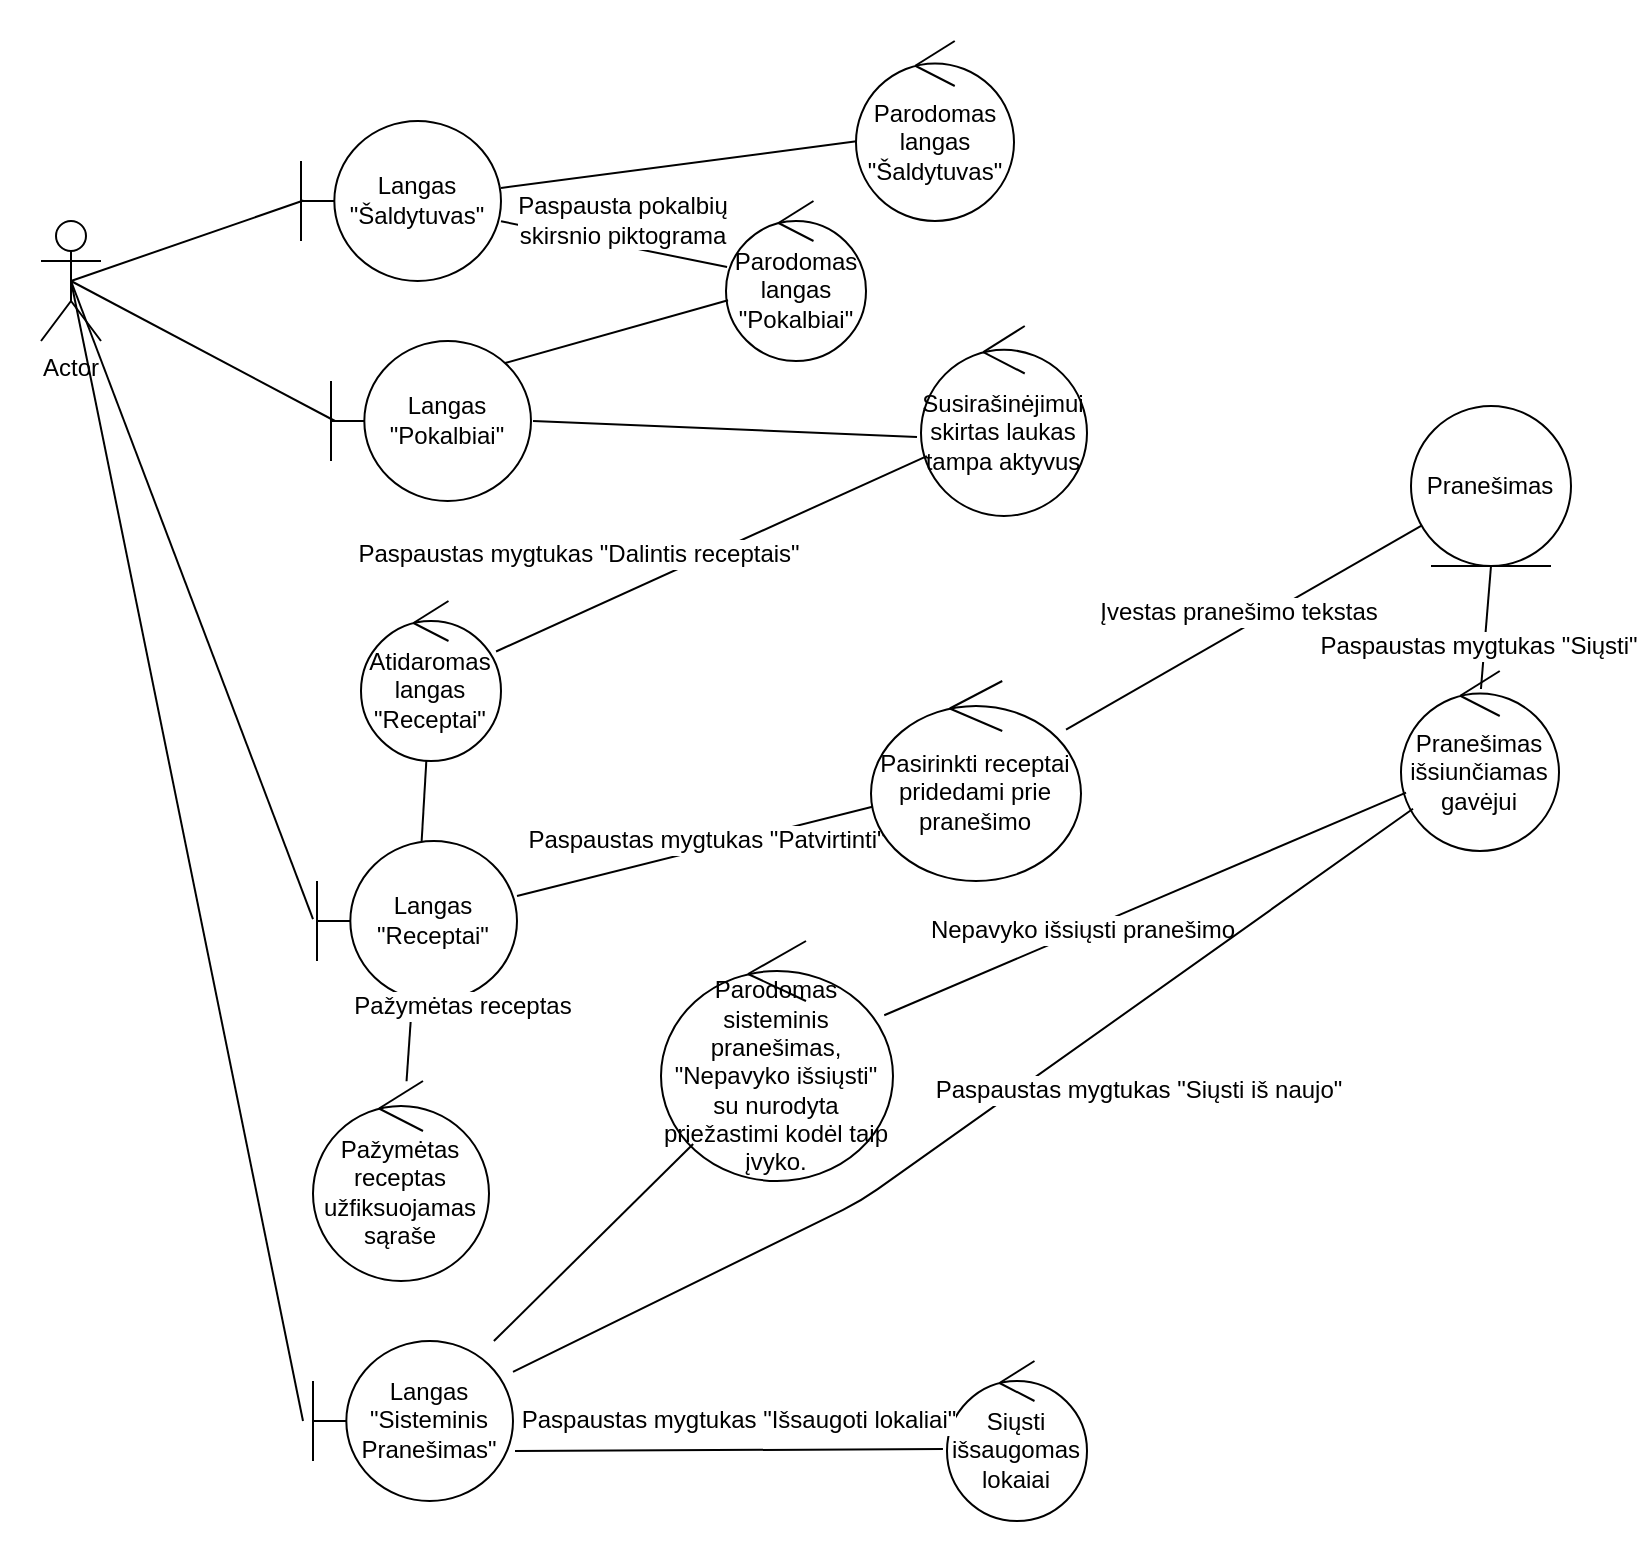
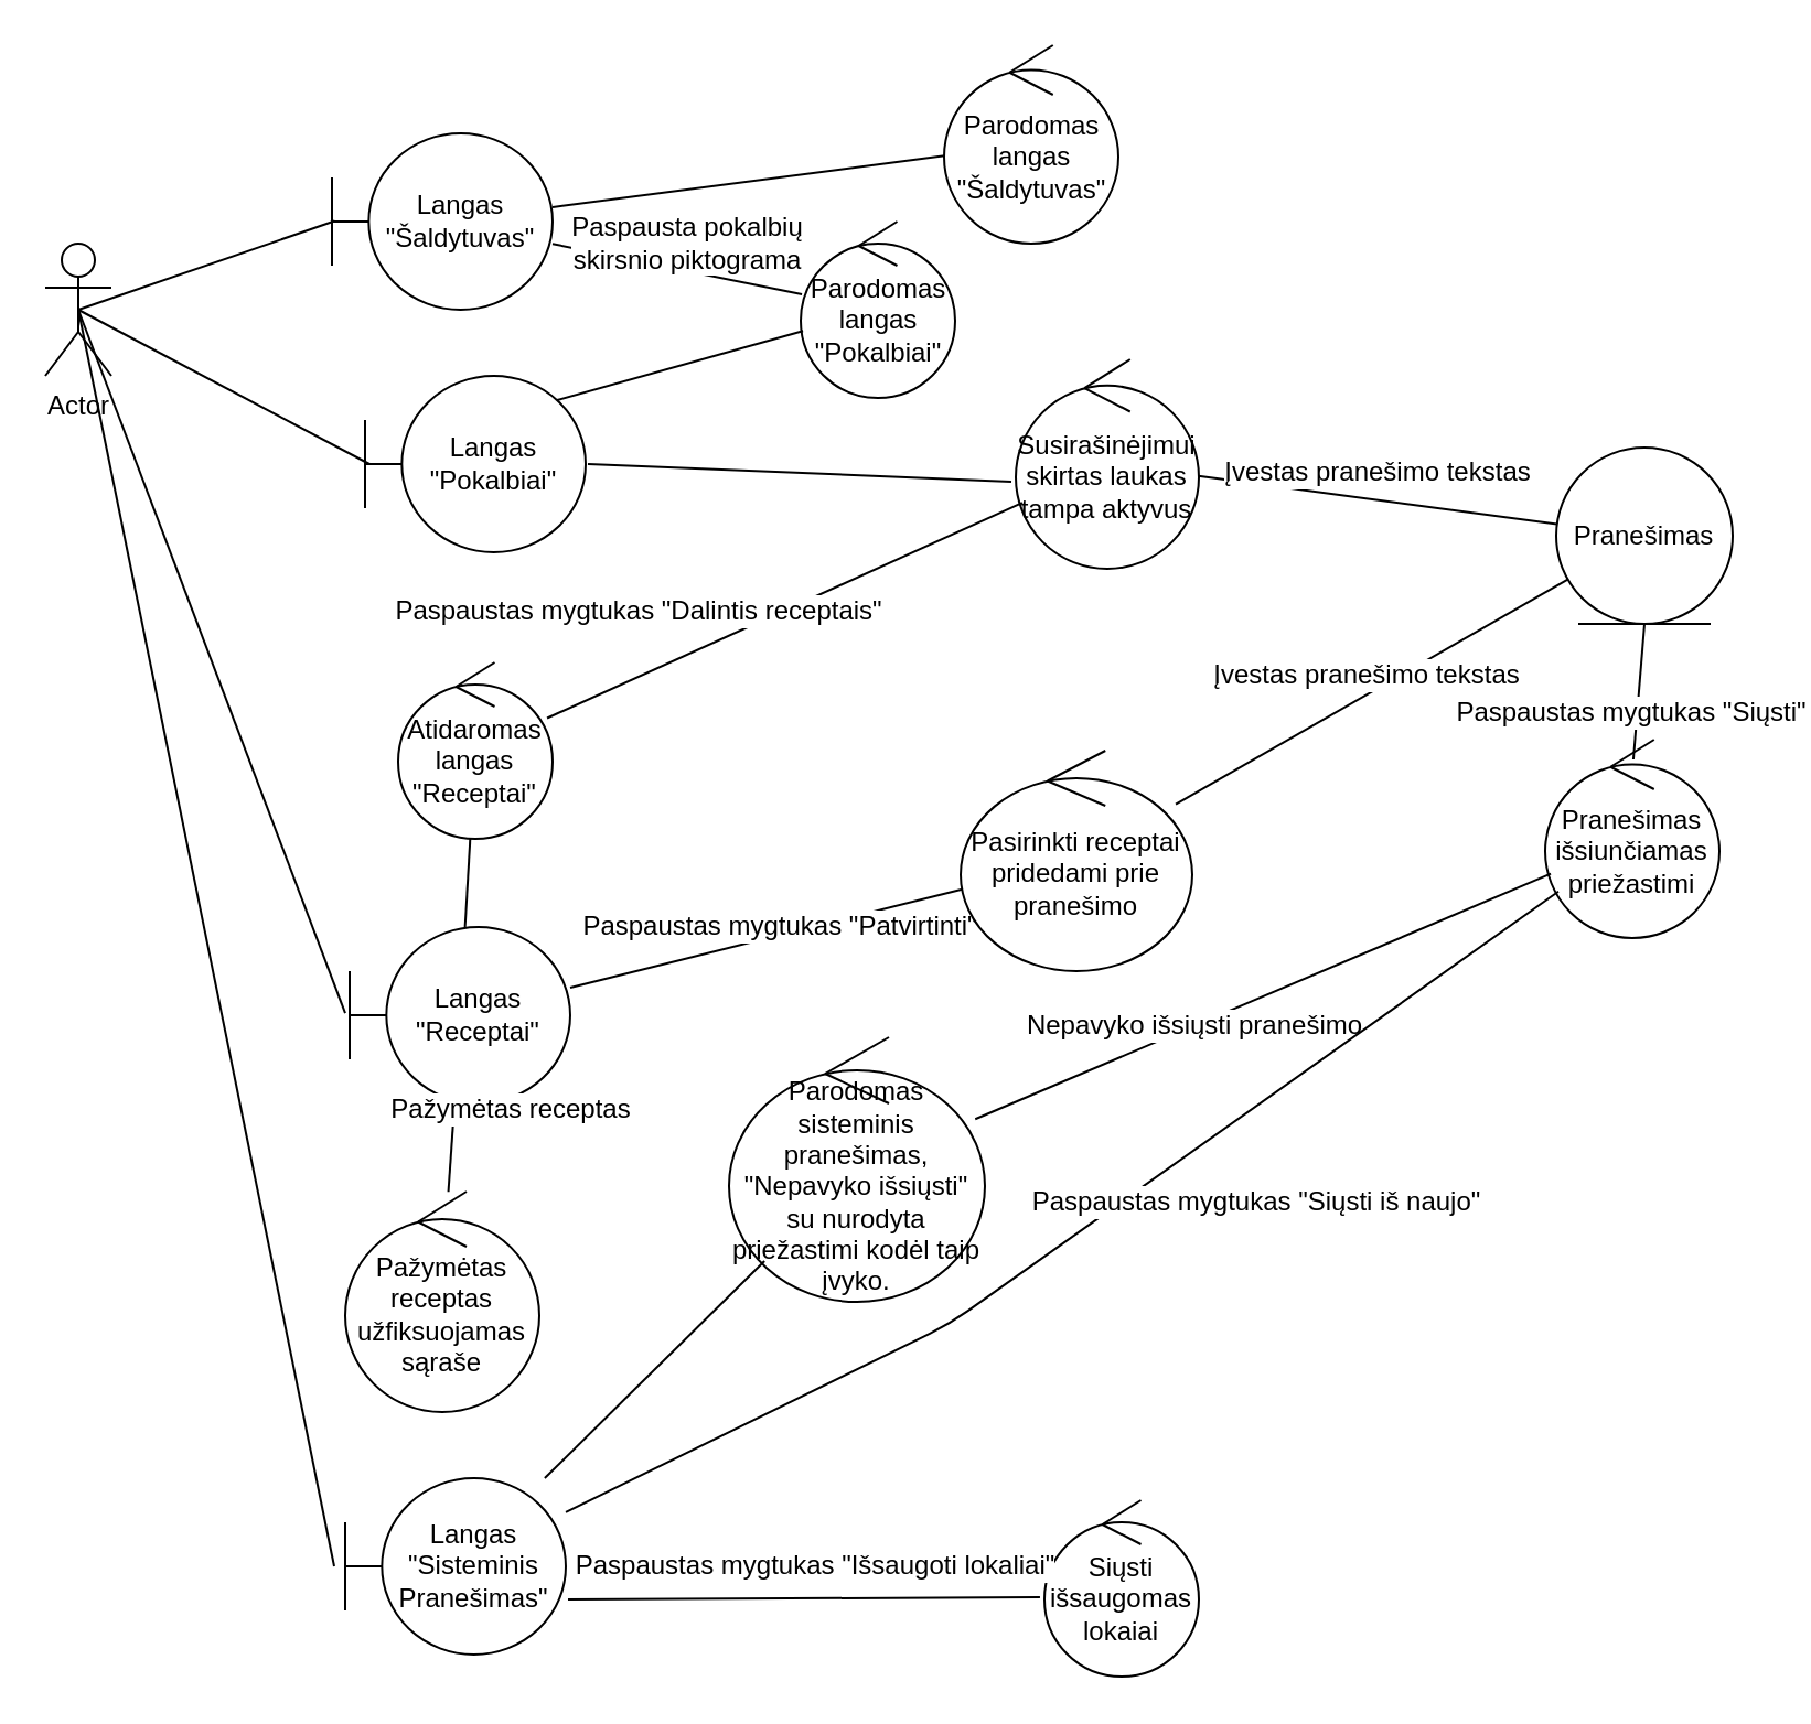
  <mxCell id="0" />
  <mxCell id="1" parent="0" />
  <mxCell id="2" value="Actor" style="shape=umlActor;verticalLabelPosition=bottom;labelBackgroundColor=#ffffff;verticalAlign=top;html=1;outlineConnect=0;" parent="1" vertex="1"><mxGeometry x="20" y="110" width="30" height="60" as="geometry" /></mxCell>
  <mxCell id="3" value="Langas &quot;Šaldytuvas&quot;" style="shape=umlBoundary;whiteSpace=wrap;html=1;" parent="1" vertex="1"><mxGeometry x="150" y="60" width="100" height="80" as="geometry" /></mxCell>
  <mxCell id="4" value="" style="endArrow=none;html=1;exitX=0.5;exitY=0.5;exitDx=0;exitDy=0;exitPerimeter=0;entryX=0.012;entryY=0.497;entryDx=0;entryDy=0;entryPerimeter=0;" parent="1" source="2" target="3" edge="1"><mxGeometry width="50" height="50" relative="1" as="geometry"><mxPoint x="20" y="260" as="sourcePoint" /><mxPoint x="70" y="210" as="targetPoint" /></mxGeometry></mxCell>
  <mxCell id="5" value="Parodomas langas &quot;Pokalbiai&quot;" style="ellipse;shape=umlControl;whiteSpace=wrap;html=1;" parent="1" vertex="1"><mxGeometry x="362.5" y="100" width="70" height="80" as="geometry" /></mxCell>
  <mxCell id="6" value="" style="endArrow=none;html=1;" parent="1" source="3" target="5" edge="1"><mxGeometry width="50" height="50" relative="1" as="geometry"><mxPoint x="20" y="260" as="sourcePoint" /><mxPoint x="70" y="210" as="targetPoint" /></mxGeometry></mxCell>
  <mxCell id="7" value="Paspausta pokalbių &lt;br&gt;skirsnio piktograma" style="text;html=1;resizable=0;points=[];align=center;verticalAlign=middle;labelBackgroundColor=#ffffff;" parent="6" vertex="1" connectable="0"><mxGeometry x="-0.24" y="-3" relative="1" as="geometry"><mxPoint x="17.5" y="-12" as="offset" /></mxGeometry></mxCell>
  <mxCell id="8" value="Langas &quot;Pokalbiai&quot;" style="shape=umlBoundary;whiteSpace=wrap;html=1;" parent="1" vertex="1"><mxGeometry x="165" y="170" width="100" height="80" as="geometry" /></mxCell>
  <mxCell id="9" value="" style="endArrow=none;html=1;exitX=0.87;exitY=0.138;exitDx=0;exitDy=0;exitPerimeter=0;" parent="1" source="8" target="5" edge="1"><mxGeometry width="50" height="50" relative="1" as="geometry"><mxPoint x="330" y="310" as="sourcePoint" /><mxPoint x="70" y="380" as="targetPoint" /></mxGeometry></mxCell>
  <mxCell id="10" value="" style="endArrow=none;html=1;entryX=0.02;entryY=0.5;entryDx=0;entryDy=0;entryPerimeter=0;exitX=0.5;exitY=0.5;exitDx=0;exitDy=0;exitPerimeter=0;" parent="1" source="2" target="8" edge="1"><mxGeometry width="50" height="50" relative="1" as="geometry"><mxPoint x="20" y="430" as="sourcePoint" /><mxPoint x="70" y="380" as="targetPoint" /></mxGeometry></mxCell>
  <mxCell id="11" value="" style="endArrow=none;html=1;exitX=1.01;exitY=0.5;exitDx=0;exitDy=0;exitPerimeter=0;entryX=-0.024;entryY=0.584;entryDx=0;entryDy=0;entryPerimeter=0;" parent="1" source="8" target="12" edge="1"><mxGeometry width="50" height="50" relative="1" as="geometry"><mxPoint x="20" y="430" as="sourcePoint" /><mxPoint x="460" y="320" as="targetPoint" /></mxGeometry></mxCell>
  <mxCell id="12" value="Susirašinėjimui skirtas laukas tampa aktyvus" style="ellipse;shape=umlControl;whiteSpace=wrap;html=1;" parent="1" vertex="1"><mxGeometry x="460" y="162.5" width="83" height="95" as="geometry" /></mxCell>
  <mxCell id="13" value="Pranešimas" style="ellipse;shape=umlEntity;whiteSpace=wrap;html=1;" parent="1" vertex="1"><mxGeometry x="705" y="202.5" width="80" height="80" as="geometry" /></mxCell>
+ <mxCell id="14" value="" style="endArrow=none;html=1;" parent="1" source="13" target="12" edge="1"><mxGeometry width="50" height="50" relative="1" as="geometry"><mxPoint x="20" y="610" as="sourcePoint" /><mxPoint x="510" y="360" as="targetPoint" /></mxGeometry></mxCell>
+ <mxCell id="15" value="Įvestas pranešimo tekstas" style="text;html=1;resizable=0;points=[];align=center;verticalAlign=middle;labelBackgroundColor=#ffffff;" parent="14" vertex="1" connectable="0"><mxGeometry x="-0.445" y="4" relative="1" as="geometry"><mxPoint x="-35.5" y="-22" as="offset" /></mxGeometry></mxCell>
  <mxCell id="16" value="" style="endArrow=none;html=1;" parent="1" source="18" target="12" edge="1"><mxGeometry width="50" height="50" relative="1" as="geometry"><mxPoint x="495" y="530" as="sourcePoint" /><mxPoint x="530" y="520" as="targetPoint" /></mxGeometry></mxCell>
  <mxCell id="17" value="&lt;span&gt;Paspaustas mygtukas &quot;Dalintis receptais&quot;&lt;/span&gt;" style="text;html=1;resizable=0;points=[];align=center;verticalAlign=middle;labelBackgroundColor=#ffffff;" parent="16" vertex="1" connectable="0"><mxGeometry x="-0.682" relative="1" as="geometry"><mxPoint x="6.5" y="-33" as="offset" /></mxGeometry></mxCell>
  <mxCell id="18" value="Atidaromas langas &quot;Receptai&quot;" style="ellipse;shape=umlControl;whiteSpace=wrap;html=1;" parent="1" vertex="1"><mxGeometry x="180" y="300" width="70" height="80" as="geometry" /></mxCell>
  <mxCell id="19" value="Langas &quot;Receptai&quot;" style="shape=umlBoundary;whiteSpace=wrap;html=1;" parent="1" vertex="1"><mxGeometry x="158" y="420" width="100" height="80" as="geometry" /></mxCell>
  <mxCell id="20" value="" style="endArrow=none;html=1;" parent="1" source="19" target="18" edge="1"><mxGeometry width="50" height="50" relative="1" as="geometry"><mxPoint x="20" y="760" as="sourcePoint" /><mxPoint x="70" y="710" as="targetPoint" /></mxGeometry></mxCell>
  <mxCell id="21" value="" style="endArrow=none;html=1;entryX=0.5;entryY=0.5;entryDx=0;entryDy=0;entryPerimeter=0;exitX=-0.02;exitY=0.488;exitDx=0;exitDy=0;exitPerimeter=0;" parent="1" source="19" target="2" edge="1"><mxGeometry width="50" height="50" relative="1" as="geometry"><mxPoint x="20" y="680" as="sourcePoint" /><mxPoint x="70" y="630" as="targetPoint" /></mxGeometry></mxCell>
  <mxCell id="22" value="Pažymėtas receptas užfiksuojamas sąraše" style="ellipse;shape=umlControl;whiteSpace=wrap;html=1;" parent="1" vertex="1"><mxGeometry x="156" y="540" width="88" height="100" as="geometry" /></mxCell>
  <mxCell id="23" value="" style="endArrow=none;html=1;" parent="1" source="22" target="19" edge="1"><mxGeometry width="50" height="50" relative="1" as="geometry"><mxPoint x="213" y="703" as="sourcePoint" /><mxPoint x="190" y="600" as="targetPoint" /></mxGeometry></mxCell>
  <mxCell id="24" value="Pažymėtas receptas" style="text;html=1;resizable=0;points=[];align=center;verticalAlign=middle;labelBackgroundColor=#ffffff;" parent="23" vertex="1" connectable="0"><mxGeometry x="0.4" y="1" relative="1" as="geometry"><mxPoint x="26.5" y="-10" as="offset" /></mxGeometry></mxCell>
  <mxCell id="25" value="" style="endArrow=none;html=1;" parent="1" source="27" target="19" edge="1"><mxGeometry width="50" height="50" relative="1" as="geometry"><mxPoint x="20" y="690" as="sourcePoint" /><mxPoint x="70" y="640" as="targetPoint" /></mxGeometry></mxCell>
  <mxCell id="26" value="Paspaustas mygtukas &quot;Patvirtinti&quot;" style="text;html=1;resizable=0;points=[];align=center;verticalAlign=middle;labelBackgroundColor=#ffffff;" parent="25" vertex="1" connectable="0"><mxGeometry x="0.376" y="1" relative="1" as="geometry"><mxPoint x="39" y="-15.5" as="offset" /></mxGeometry></mxCell>
  <mxCell id="27" value="Pasirinkti receptai pridedami prie pranešimo" style="ellipse;shape=umlControl;whiteSpace=wrap;html=1;" parent="1" vertex="1"><mxGeometry x="435" y="340" width="105" height="100" as="geometry" /></mxCell>
  <mxCell id="28" value="" style="endArrow=none;html=1;" parent="1" source="13" target="27" edge="1"><mxGeometry width="50" height="50" relative="1" as="geometry"><mxPoint x="665" y="424" as="sourcePoint" /><mxPoint x="520" y="370" as="targetPoint" /></mxGeometry></mxCell>
  <mxCell id="29" value="Įvestas pranešimo tekstas" style="text;html=1;resizable=0;points=[];align=center;verticalAlign=middle;labelBackgroundColor=#ffffff;" parent="28" vertex="1" connectable="0"><mxGeometry x="-0.445" y="4" relative="1" as="geometry"><mxPoint x="-44.5" y="11.5" as="offset" /></mxGeometry></mxCell>
- <mxCell id="30" value="Pranešimas išsiunčiamas gavėjui" style="ellipse;shape=umlControl;whiteSpace=wrap;html=1;" parent="1" vertex="1"><mxGeometry x="700" y="335" width="79" height="90" as="geometry" /></mxCell>
+ <mxCell id="30" value="Pranešimas išsiunčiamas priežastimi" style="ellipse;shape=umlControl;whiteSpace=wrap;html=1;" parent="1" vertex="1"><mxGeometry x="700" y="335" width="79" height="90" as="geometry" /></mxCell>
  <mxCell id="31" value="" style="endArrow=none;html=1;entryX=0.5;entryY=1;entryDx=0;entryDy=0;exitX=0.506;exitY=0.1;exitDx=0;exitDy=0;exitPerimeter=0;" parent="1" source="30" target="13" edge="1"><mxGeometry width="50" height="50" relative="1" as="geometry"><mxPoint x="20" y="840" as="sourcePoint" /><mxPoint x="70" y="790" as="targetPoint" /></mxGeometry></mxCell>
  <mxCell id="32" value="Paspaustas mygtukas &quot;Siųsti&quot;" style="text;html=1;resizable=0;points=[];align=center;verticalAlign=middle;labelBackgroundColor=#ffffff;" parent="31" vertex="1" connectable="0"><mxGeometry x="-0.312" y="3" relative="1" as="geometry"><mxPoint as="offset" /></mxGeometry></mxCell>
  <mxCell id="33" value="" style="endArrow=none;html=1;" parent="1" source="35" target="30" edge="1"><mxGeometry width="50" height="50" relative="1" as="geometry"><mxPoint x="430" y="790" as="sourcePoint" /><mxPoint x="70" y="790" as="targetPoint" /></mxGeometry></mxCell>
  <mxCell id="34" value="&lt;span&gt;Nepavyko išsiųsti pranešimo&lt;/span&gt;" style="text;html=1;resizable=0;points=[];align=center;verticalAlign=middle;labelBackgroundColor=#ffffff;" parent="33" vertex="1" connectable="0"><mxGeometry x="-0.236" relative="1" as="geometry"><mxPoint as="offset" /></mxGeometry></mxCell>
  <mxCell id="35" value="Parodomas sisteminis pranešimas, &quot;Nepavyko išsiųsti&quot; su nurodyta priežastimi kodėl taip įvyko." style="ellipse;shape=umlControl;whiteSpace=wrap;html=1;" parent="1" vertex="1"><mxGeometry x="330" y="470" width="116" height="120" as="geometry" /></mxCell>
  <mxCell id="36" value="Langas &quot;Sisteminis Pranešimas&quot;" style="shape=umlBoundary;whiteSpace=wrap;html=1;" parent="1" vertex="1"><mxGeometry x="156" y="670" width="100" height="80" as="geometry" /></mxCell>
  <mxCell id="37" value="" style="endArrow=none;html=1;" parent="1" source="36" target="35" edge="1"><mxGeometry width="50" height="50" relative="1" as="geometry"><mxPoint x="235" y="862" as="sourcePoint" /><mxPoint x="70" y="940" as="targetPoint" /></mxGeometry></mxCell>
  <mxCell id="38" value="" style="endArrow=none;html=1;" parent="1" source="30" edge="1" target="36"><mxGeometry width="50" height="50" relative="1" as="geometry"><mxPoint x="20" y="1000" as="sourcePoint" /><mxPoint x="246" y="700" as="targetPoint" /><Array as="points"><mxPoint x="430" y="600" /></Array></mxGeometry></mxCell>
  <mxCell id="39" value="Paspaustas mygtukas &quot;Siųsti iš naujo&quot;" style="text;html=1;resizable=0;points=[];align=center;verticalAlign=middle;labelBackgroundColor=#ffffff;" parent="38" vertex="1" connectable="0"><mxGeometry x="0.311" y="4" relative="1" as="geometry"><mxPoint x="146.5" y="-63.5" as="offset" /></mxGeometry></mxCell>
  <mxCell id="40" value="Siųsti išsaugomas lokaiai" style="ellipse;shape=umlControl;whiteSpace=wrap;html=1;" parent="1" vertex="1"><mxGeometry x="473" y="680" width="70" height="80" as="geometry" /></mxCell>
  <mxCell id="41" value="" style="endArrow=none;html=1;entryX=-0.05;entryY=0.5;entryDx=0;entryDy=0;entryPerimeter=0;exitX=0.5;exitY=0.5;exitDx=0;exitDy=0;exitPerimeter=0;" parent="1" source="2" target="36" edge="1"><mxGeometry width="50" height="50" relative="1" as="geometry"><mxPoint x="20" y="1140" as="sourcePoint" /><mxPoint x="70" y="1090" as="targetPoint" /></mxGeometry></mxCell>
  <mxCell id="42" value="" style="endArrow=none;html=1;entryX=1.01;entryY=0.688;entryDx=0;entryDy=0;entryPerimeter=0;exitX=-0.029;exitY=0.55;exitDx=0;exitDy=0;exitPerimeter=0;" parent="1" source="40" target="36" edge="1"><mxGeometry width="50" height="50" relative="1" as="geometry"><mxPoint x="570" y="690" as="sourcePoint" /><mxPoint x="70" y="1110" as="targetPoint" /></mxGeometry></mxCell>
  <mxCell id="43" value="Paspaustas mygtukas &quot;Išsaugoti lokaliai&quot;" style="text;html=1;resizable=0;points=[];align=center;verticalAlign=middle;labelBackgroundColor=#ffffff;" parent="42" vertex="1" connectable="0"><mxGeometry x="-0.236" y="-1" relative="1" as="geometry"><mxPoint x="-20.5" y="-13.5" as="offset" /></mxGeometry></mxCell>
  <mxCell id="44" value="Parodomas langas &quot;Šaldytuvas&quot;" style="ellipse;shape=umlControl;whiteSpace=wrap;html=1;" vertex="1" parent="1"><mxGeometry x="427.5" y="20" width="79" height="90" as="geometry" /></mxCell>
  <mxCell id="45" value="" style="endArrow=none;html=1;" edge="1" parent="1" source="3" target="44"><mxGeometry width="50" height="50" relative="1" as="geometry"><mxPoint x="20" y="830" as="sourcePoint" /><mxPoint x="70" y="780" as="targetPoint" /><Array as="points" /></mxGeometry></mxCell>
